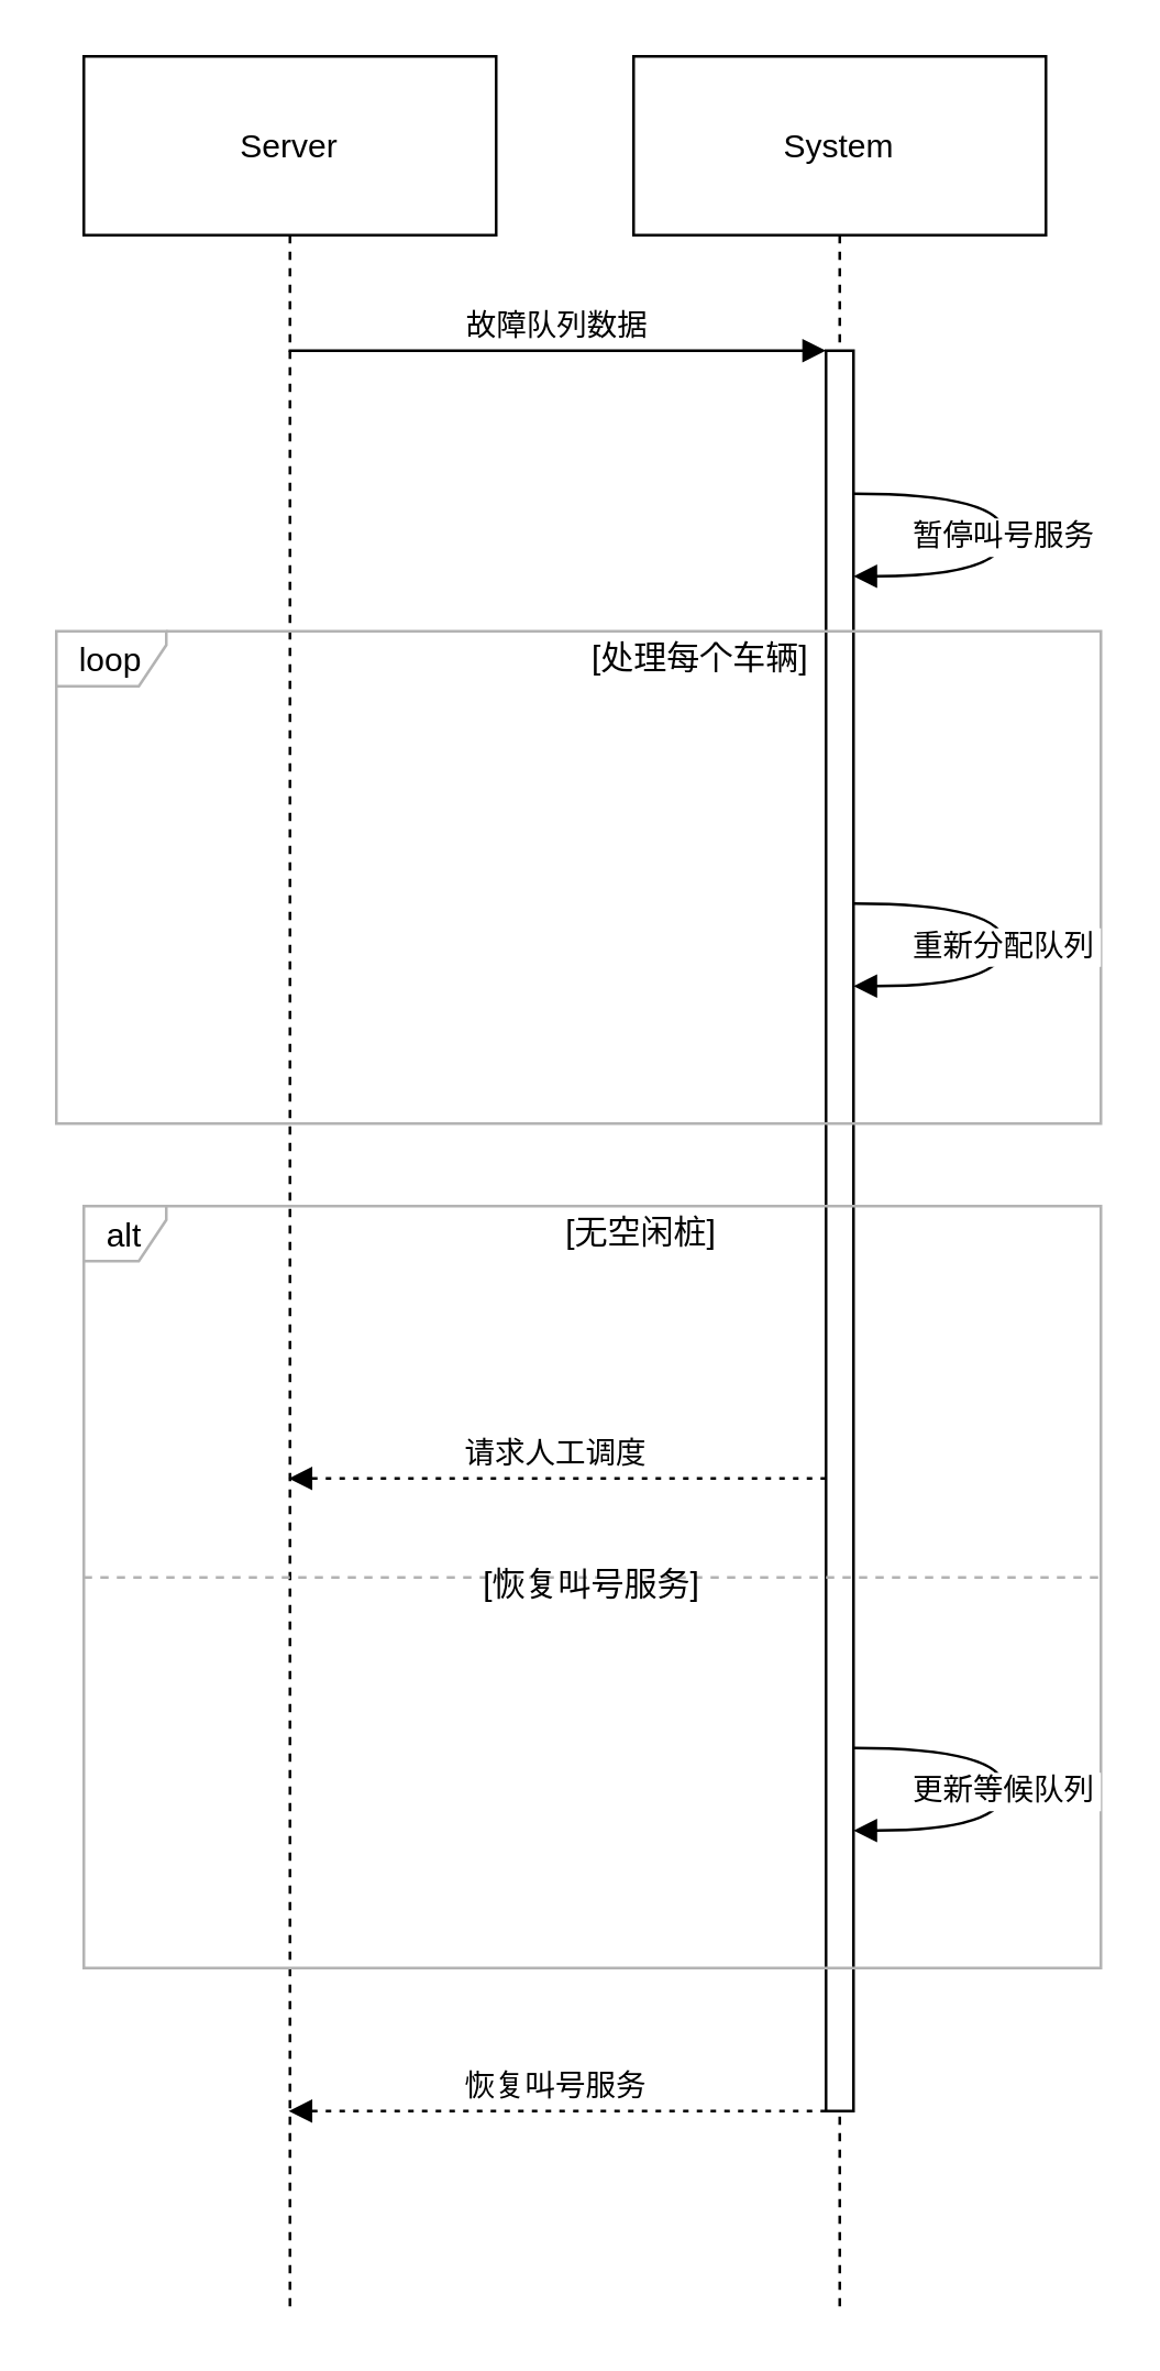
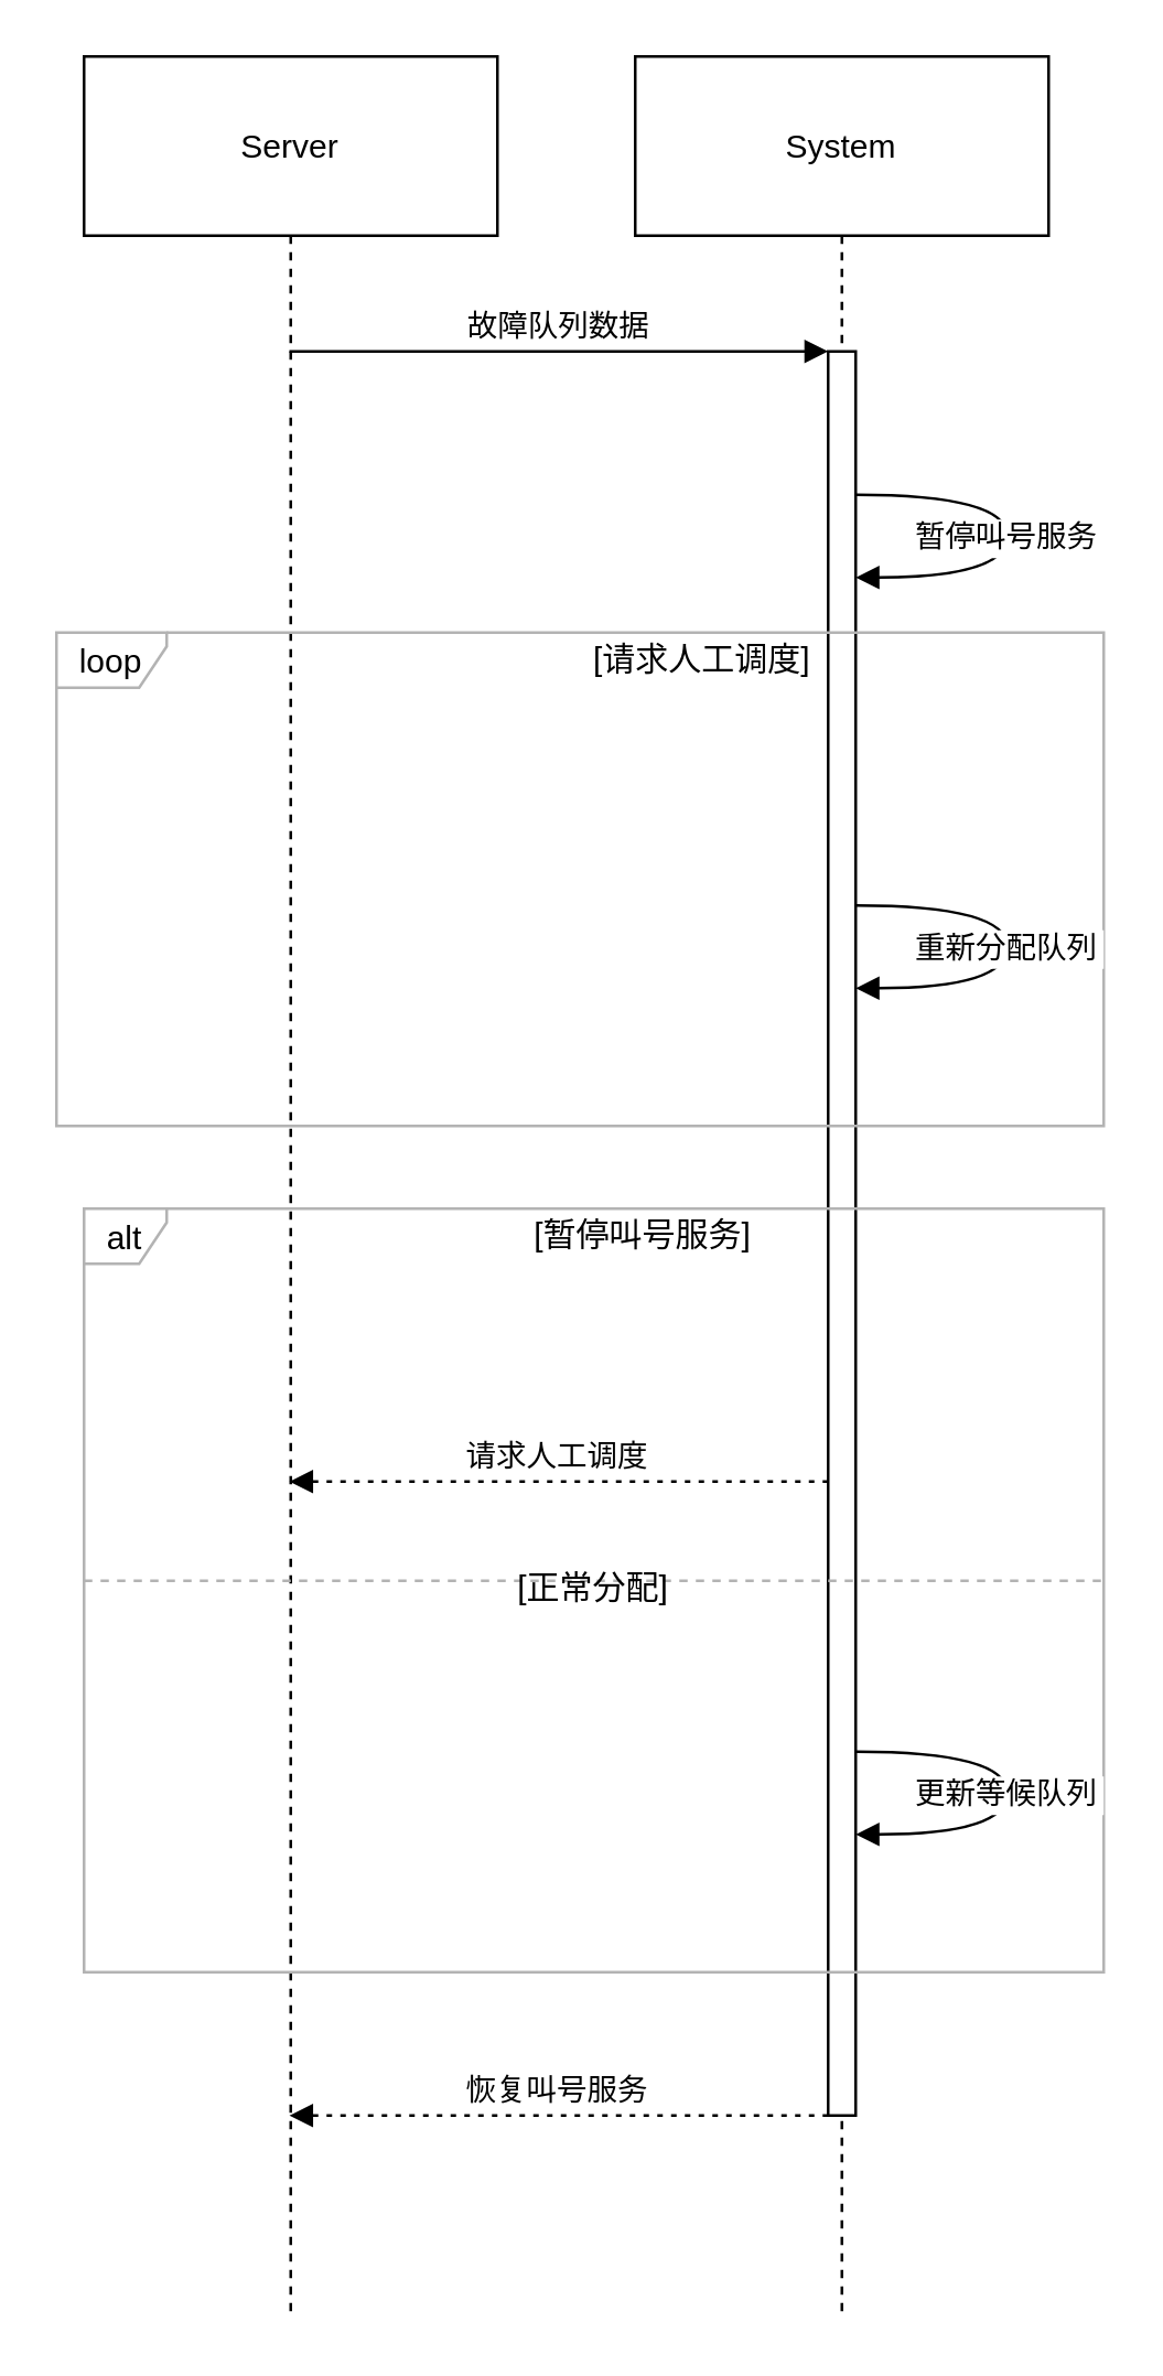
  <mxCell id="0" />
  <mxCell id="1" parent="0" />
  <mxCell id="2" value="Server" style="shape=umlLifeline;perimeter=lifelinePerimeter;whiteSpace=wrap;container=1;dropTarget=0;collapsible=0;recursiveResize=0;outlineConnect=0;portConstraint=eastwest;newEdgeStyle={&quot;edgeStyle&quot;:&quot;elbowEdgeStyle&quot;,&quot;elbow&quot;:&quot;vertical&quot;,&quot;curved&quot;:0,&quot;rounded&quot;:0};size=65;" vertex="1" parent="1"><mxGeometry x="30" y="20" width="150" height="820" as="geometry" /></mxCell>
  <mxCell id="3" value="System" style="shape=umlLifeline;perimeter=lifelinePerimeter;whiteSpace=wrap;container=1;dropTarget=0;collapsible=0;recursiveResize=0;outlineConnect=0;portConstraint=eastwest;newEdgeStyle={&quot;edgeStyle&quot;:&quot;elbowEdgeStyle&quot;,&quot;elbow&quot;:&quot;vertical&quot;,&quot;curved&quot;:0,&quot;rounded&quot;:0};size=65;" vertex="1" parent="1"><mxGeometry x="230" y="20" width="150" height="820" as="geometry" /></mxCell>
  <mxCell id="4" value="" style="points=[];perimeter=orthogonalPerimeter;outlineConnect=0;targetShapes=umlLifeline;portConstraint=eastwest;newEdgeStyle={&quot;edgeStyle&quot;:&quot;elbowEdgeStyle&quot;,&quot;elbow&quot;:&quot;vertical&quot;,&quot;curved&quot;:0,&quot;rounded&quot;:0}" vertex="1" parent="3"><mxGeometry x="70" y="107" width="10" height="640" as="geometry" /></mxCell>
  <mxCell id="5" value="loop" style="shape=umlFrame;pointerEvents=0;dropTarget=0;strokeColor=#B3B3B3;height=20;width=40" vertex="1" parent="1"><mxGeometry x="20" y="229" width="380" height="179" as="geometry" /></mxCell>
- <mxCell id="6" value="[处理每个车辆]" style="text;strokeColor=none;fillColor=none;align=center;verticalAlign=middle;whiteSpace=wrap;" vertex="1" parent="5"><mxGeometry x="89.412" width="290.588" height="20" as="geometry" /></mxCell>
+ <mxCell id="6" value="[请求人工调度]" style="text;strokeColor=none;fillColor=none;align=center;verticalAlign=middle;whiteSpace=wrap;" vertex="1" parent="5"><mxGeometry x="89.412" width="290.588" height="20" as="geometry" /></mxCell>
  <mxCell id="7" value="alt" style="shape=umlFrame;pointerEvents=0;dropTarget=0;strokeColor=#B3B3B3;height=20;width=30" vertex="1" parent="1"><mxGeometry x="30" y="438" width="370" height="277" as="geometry" /></mxCell>
- <mxCell id="8" value="[无空闲桩]" style="text;strokeColor=none;fillColor=none;align=center;verticalAlign=middle;whiteSpace=wrap;" vertex="1" parent="7"><mxGeometry x="36.275" width="333.725" height="20" as="geometry" /></mxCell>
- <mxCell id="9" value="[恢复叫号服务]" style="shape=line;dashed=1;whiteSpace=wrap;verticalAlign=top;labelPosition=center;verticalLabelPosition=middle;align=center;strokeColor=#B3B3B3;" vertex="1" parent="7"><mxGeometry y="124" width="370" height="22" as="geometry" /></mxCell>
+ <mxCell id="8" value="[暂停叫号服务]" style="text;strokeColor=none;fillColor=none;align=center;verticalAlign=middle;whiteSpace=wrap;" vertex="1" parent="7"><mxGeometry x="36.275" width="333.725" height="20" as="geometry" /></mxCell>
+ <mxCell id="9" value="[正常分配]" style="shape=line;dashed=1;whiteSpace=wrap;verticalAlign=top;labelPosition=center;verticalLabelPosition=middle;align=center;strokeColor=#B3B3B3;" vertex="1" parent="7"><mxGeometry y="124" width="370" height="22" as="geometry" /></mxCell>
  <mxCell id="10" value="故障队列数据" style="verticalAlign=bottom;edgeStyle=elbowEdgeStyle;elbow=vertical;curved=0;rounded=0;endArrow=block;" edge="1" parent="1" source="2" target="4"><mxGeometry relative="1" as="geometry"><Array as="points"><mxPoint x="212" y="127" /></Array></mxGeometry></mxCell>
  <mxCell id="11" value="暂停叫号服务" style="curved=1;endArrow=block;rounded=0;" edge="1" parent="1" source="4" target="4"><mxGeometry relative="1" as="geometry"><Array as="points"><mxPoint x="365" y="179" /><mxPoint x="365" y="209" /></Array></mxGeometry></mxCell>
  <mxCell id="12" value="重新分配队列" style="curved=1;endArrow=block;rounded=0;" edge="1" parent="1" source="4" target="4"><mxGeometry relative="1" as="geometry"><Array as="points"><mxPoint x="365" y="328" /><mxPoint x="365" y="358" /></Array></mxGeometry></mxCell>
  <mxCell id="13" value="请求人工调度" style="verticalAlign=bottom;edgeStyle=elbowEdgeStyle;elbow=vertical;curved=0;rounded=0;dashed=1;dashPattern=2 3;endArrow=block;" edge="1" parent="1" source="4" target="2"><mxGeometry relative="1" as="geometry"><Array as="points"><mxPoint x="215" y="537" /></Array></mxGeometry></mxCell>
  <mxCell id="14" value="更新等候队列" style="curved=1;endArrow=block;rounded=0;" edge="1" parent="1" source="4" target="4"><mxGeometry relative="1" as="geometry"><Array as="points"><mxPoint x="365" y="635" /><mxPoint x="365" y="665" /></Array></mxGeometry></mxCell>
  <mxCell id="15" value="恢复叫号服务" style="verticalAlign=bottom;edgeStyle=elbowEdgeStyle;elbow=vertical;curved=0;rounded=0;dashed=1;dashPattern=2 3;endArrow=block;" edge="1" parent="1" source="4" target="2"><mxGeometry relative="1" as="geometry"><Array as="points"><mxPoint x="215" y="767" /></Array></mxGeometry></mxCell>
